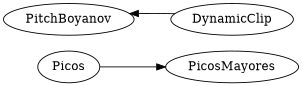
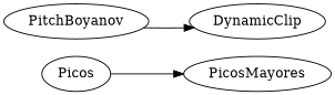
  digraph {
    rankdir=LR
    Picos
    PicosMayores
    PitchBoyanov
    DynamicClip
    Picos -> PicosMayores
-   DynamicClip -> PitchBoyanov
+   PitchBoyanov -> DynamicClip
  }
